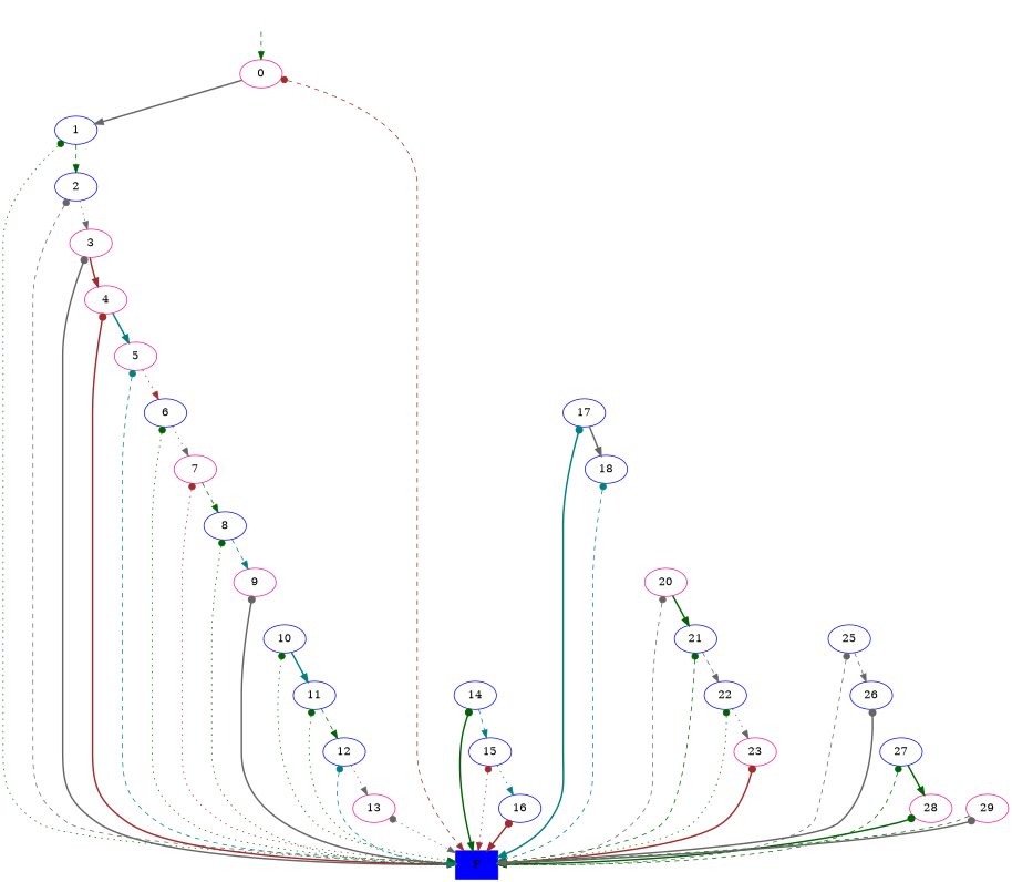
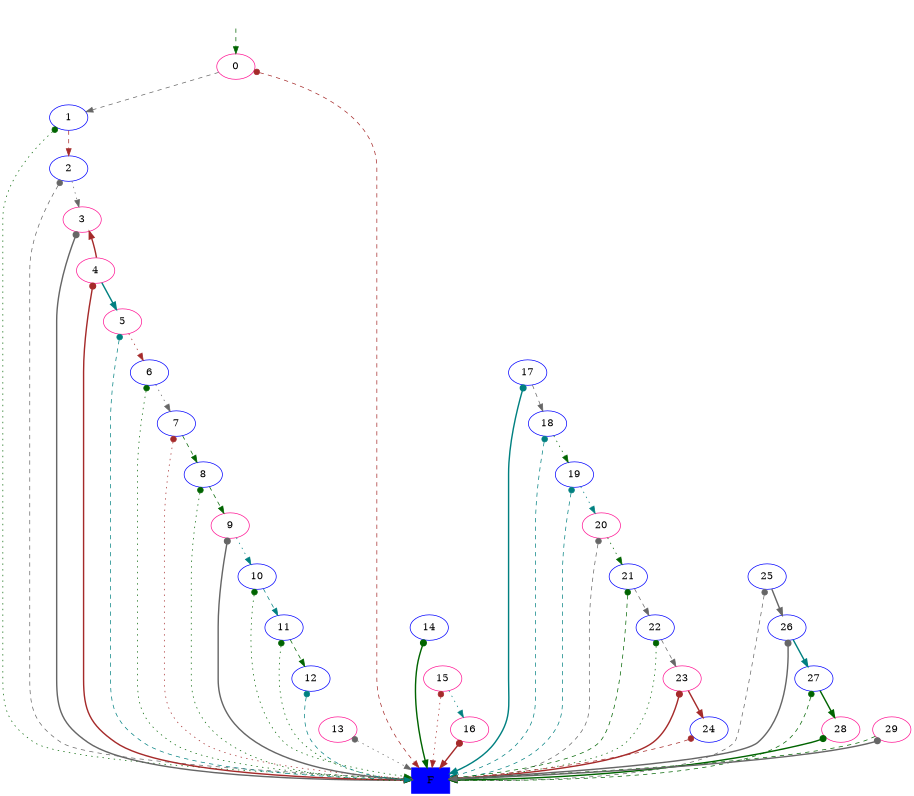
  digraph {
    node [color=blue]
    edge [arrowtail=dot color=darkgreen dir=both style=dashed]
    root [style=invis color=""]
    n2 [color=deeppink label=0]
    n3 [label=1]
    n4 [label=F shape=box style=filled]
    n5 [label=2]
    n6 [color=deeppink label=3]
    n7 [color=deeppink label=4]
    n8 [color=deeppink label=5]
    n9 [label=6]
-   n10 [color=deeppink label=7]
+   n10 [label=7]
    n11 [label=8]
    n12 [color=deeppink label=9]
    n13 [label=10]
    n14 [label=11]
    n15 [label=12]
    n16 [color=deeppink label=13]
    n17 [label=14]
-   n18 [label=15]
-   n19 [label=16]
+   n18 [color=deeppink label=15]
+   n19 [color=deeppink label=16]
    n20 [label=17]
    n21 [label=18]
+   n22 [label=19]
    n23 [color=deeppink label=20]
    n24 [label=21]
    n25 [label=22]
    n26 [color=deeppink label=23]
+   n27 [label=24]
    n28 [label=25]
    n29 [label=26]
    n30 [label=27]
    n31 [color=deeppink label=28]
    n32 [color=deeppink label=29]
    root -> n2 [arrowtail=none]
-   n2 -> n3 [color=gray40 dir=forward style=bold arrowtail=""]
+   n2 -> n3 [color=gray40 dir=forward arrowtail=""]
    n2 -> n4 [color=brown]
    n3 -> n4 [style=dotted]
-   n3 -> n5 [dir=forward arrowtail=""]
+   n3 -> n5 [color=brown dir=forward arrowtail=""]
    n5 -> n4 [color=gray40]
    n5 -> n6 [color=gray40 dir=forward style=dotted arrowtail=""]
    n6 -> n4 [color=gray40 style=bold]
-   n6 -> n7 [color=brown dir=forward style=bold arrowtail=""]
+   n7 -> n6 [color=brown dir=forward style=bold arrowtail=""]
    n7 -> n4 [color=brown style=bold]
    n7 -> n8 [color=teal dir=forward style=bold arrowtail=""]
    n8 -> n4 [color=teal]
    n8 -> n9 [color=brown dir=forward style=dotted arrowtail=""]
    n9 -> n4 [style=dotted]
    n9 -> n10 [color=gray40 dir=forward style=dotted arrowtail=""]
    n10 -> n4 [color=brown style=dotted]
    n10 -> n11 [dir=forward arrowtail=""]
    n11 -> n4 [style=dotted]
-   n11 -> n12 [color=teal dir=forward arrowtail=""]
+   n11 -> n12 [dir=forward arrowtail=""]
    n12 -> n4 [color=gray40 style=bold]
+   n12 -> n13 [color=teal dir=forward style=dotted arrowtail=""]
    n13 -> n4 [style=dotted]
-   n13 -> n14 [color=teal dir=forward style=bold arrowtail=""]
+   n13 -> n14 [color=teal dir=forward arrowtail=""]
    n14 -> n4 [style=dotted]
    n14 -> n15 [dir=forward arrowtail=""]
    n15 -> n4 [color=teal]
-   n15 -> n16 [color=gray40 dir=forward style=dotted arrowtail=""]
    n16 -> n4 [color=gray40 style=dotted]
    n17 -> n4 [style=bold]
-   n17 -> n18 [color=teal dir=forward arrowtail=""]
    n18 -> n4 [color=brown style=dotted]
    n18 -> n19 [color=teal dir=forward style=dotted arrowtail=""]
    n19 -> n4 [color=brown style=bold]
    n20 -> n4 [color=teal style=bold]
-   n20 -> n21 [color=gray40 dir=forward style=bold arrowtail=""]
+   n20 -> n21 [color=gray40 dir=forward arrowtail=""]
    n21 -> n4 [color=teal]
+   n21 -> n22 [dir=forward style=dotted arrowtail=""]
+   n22 -> n4 [color=teal]
+   n22 -> n23 [color=teal dir=forward style=dotted arrowtail=""]
    n23 -> n4 [color=gray40]
-   n23 -> n24 [dir=forward style=bold arrowtail=""]
+   n23 -> n24 [dir=forward style=dotted arrowtail=""]
    n24 -> n4
    n24 -> n25 [color=gray40 dir=forward arrowtail=""]
    n25 -> n4 [style=dotted]
-   n25 -> n26 [color=gray40 dir=forward style=dotted arrowtail=""]
+   n25 -> n26 [color=gray40 dir=forward arrowtail=""]
    n26 -> n4 [color=brown style=bold]
+   n26 -> n27 [color=brown dir=forward style=bold arrowtail=""]
+   n27 -> n4 [color=brown]
    n28 -> n4 [color=gray40]
-   n28 -> n29 [color=gray40 dir=forward arrowtail=""]
+   n28 -> n29 [color=gray40 dir=forward style=bold arrowtail=""]
    n29 -> n4 [color=gray40 style=bold]
+   n29 -> n30 [color=teal dir=forward style=bold arrowtail=""]
    n30 -> n4
    n30 -> n31 [dir=forward style=bold arrowtail=""]
    n31 -> n4 [style=bold]
    n32 -> n4 [dir=forward arrowtail=""]
    n32 -> n4 [color=gray40 style=bold]
  }
